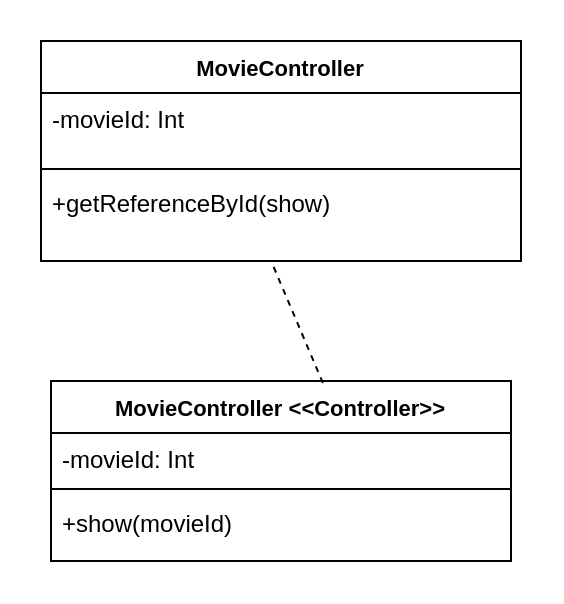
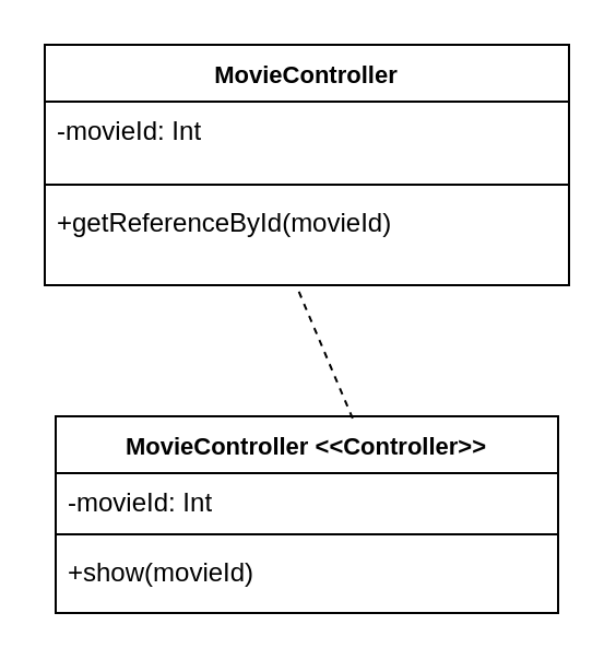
  <mxCell id="0" />
  <mxCell id="1" parent="0" />
  <mxCell id="2" value="&lt;font style=&quot;font-size: 11px;&quot;&gt;MovieController&amp;nbsp;&lt;/font&gt;&lt;span style=&quot;font-size: 11px; background-color: initial;&quot;&gt;&amp;lt;&amp;lt;Controller&amp;gt;&amp;gt;&lt;/span&gt;" style="swimlane;fontStyle=1;align=center;verticalAlign=top;childLayout=stackLayout;horizontal=1;startSize=26;horizontalStack=0;resizeParent=1;resizeParentMax=0;resizeLast=0;collapsible=1;marginBottom=0;whiteSpace=wrap;html=1;" vertex="1" parent="1"><mxGeometry x="25" y="190" width="230" height="90" as="geometry" /></mxCell>
  <mxCell id="3" value="-movieId: Int" style="text;strokeColor=none;fillColor=none;align=left;verticalAlign=top;spacingLeft=4;spacingRight=4;overflow=hidden;rotatable=0;points=[[0,0.5],[1,0.5]];portConstraint=eastwest;whiteSpace=wrap;html=1;" vertex="1" parent="2"><mxGeometry y="26" width="230" height="24" as="geometry" /></mxCell>
  <mxCell id="4" value="" style="line;strokeWidth=1;fillColor=none;align=left;verticalAlign=middle;spacingTop=-1;spacingLeft=3;spacingRight=3;rotatable=0;labelPosition=right;points=[];portConstraint=eastwest;strokeColor=inherit;" vertex="1" parent="2"><mxGeometry y="50" width="230" height="8" as="geometry" /></mxCell>
  <mxCell id="5" value="+show(movieId)" style="text;strokeColor=none;fillColor=none;align=left;verticalAlign=top;spacingLeft=4;spacingRight=4;overflow=hidden;rotatable=0;points=[[0,0.5],[1,0.5]];portConstraint=eastwest;whiteSpace=wrap;html=1;" vertex="1" parent="2"><mxGeometry y="58" width="230" height="32" as="geometry" /></mxCell>
  <mxCell id="6" value="&lt;span style=&quot;font-size: 11px;&quot;&gt;MovieController&lt;/span&gt;" style="swimlane;fontStyle=1;align=center;verticalAlign=top;childLayout=stackLayout;horizontal=1;startSize=26;horizontalStack=0;resizeParent=1;resizeParentMax=0;resizeLast=0;collapsible=1;marginBottom=0;whiteSpace=wrap;html=1;" vertex="1" parent="1"><mxGeometry x="20" y="20" width="240" height="110" as="geometry" /></mxCell>
  <mxCell id="7" value="-movieId: Int" style="text;strokeColor=none;fillColor=none;align=left;verticalAlign=top;spacingLeft=4;spacingRight=4;overflow=hidden;rotatable=0;points=[[0,0.5],[1,0.5]];portConstraint=eastwest;whiteSpace=wrap;html=1;" vertex="1" parent="6"><mxGeometry y="26" width="240" height="34" as="geometry" /></mxCell>
  <mxCell id="8" value="" style="line;strokeWidth=1;fillColor=none;align=left;verticalAlign=middle;spacingTop=-1;spacingLeft=3;spacingRight=3;rotatable=0;labelPosition=right;points=[];portConstraint=eastwest;strokeColor=inherit;" vertex="1" parent="6"><mxGeometry y="60" width="240" height="8" as="geometry" /></mxCell>
- <mxCell id="9" value="+getReferenceById(show)" style="text;strokeColor=none;fillColor=none;align=left;verticalAlign=top;spacingLeft=4;spacingRight=4;overflow=hidden;rotatable=0;points=[[0,0.5],[1,0.5]];portConstraint=eastwest;whiteSpace=wrap;html=1;" vertex="1" parent="6"><mxGeometry y="68" width="240" height="42" as="geometry" /></mxCell>
+ <mxCell id="9" value="+getReferenceById(movieId)" style="text;strokeColor=none;fillColor=none;align=left;verticalAlign=top;spacingLeft=4;spacingRight=4;overflow=hidden;rotatable=0;points=[[0,0.5],[1,0.5]];portConstraint=eastwest;whiteSpace=wrap;html=1;" vertex="1" parent="6"><mxGeometry y="68" width="240" height="42" as="geometry" /></mxCell>
  <mxCell id="10" value="" style="endArrow=none;html=1;rounded=0;exitX=0.591;exitY=0.011;exitDx=0;exitDy=0;entryX=0.481;entryY=1.021;entryDx=0;entryDy=0;entryPerimeter=0;exitPerimeter=0;dashed=1;" edge="1" parent="1" source="2" target="9"><mxGeometry width="50" height="50" relative="1" as="geometry"><mxPoint x="205" y="170" as="sourcePoint" /><mxPoint x="65" y="100" as="targetPoint" /></mxGeometry></mxCell>
